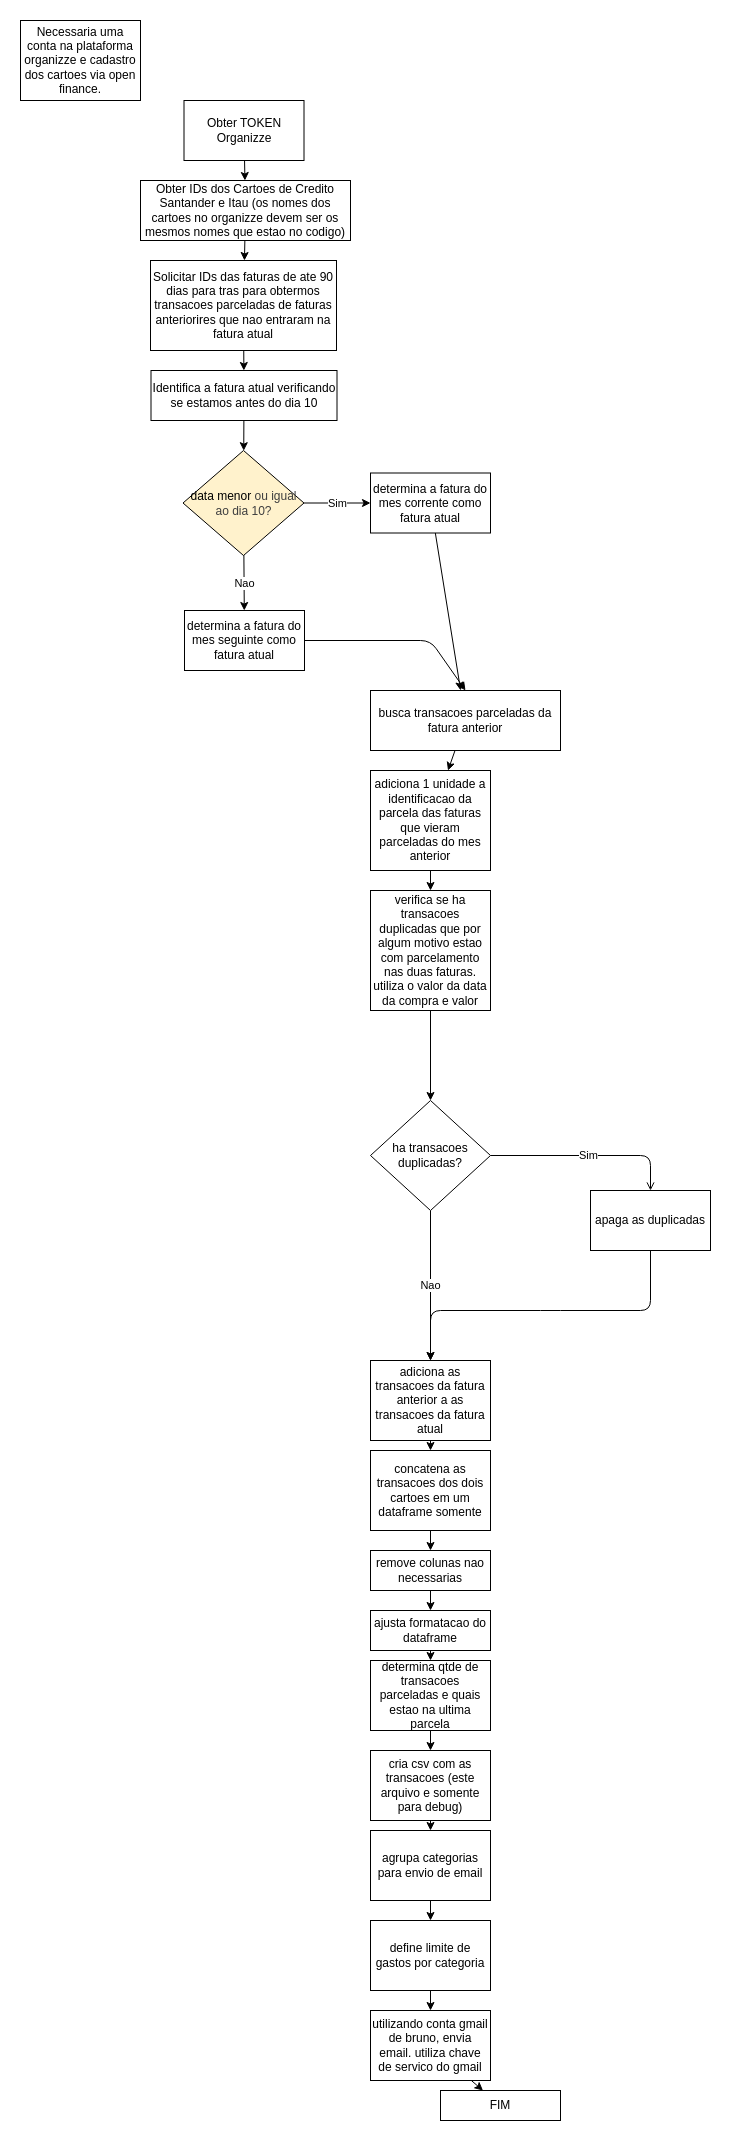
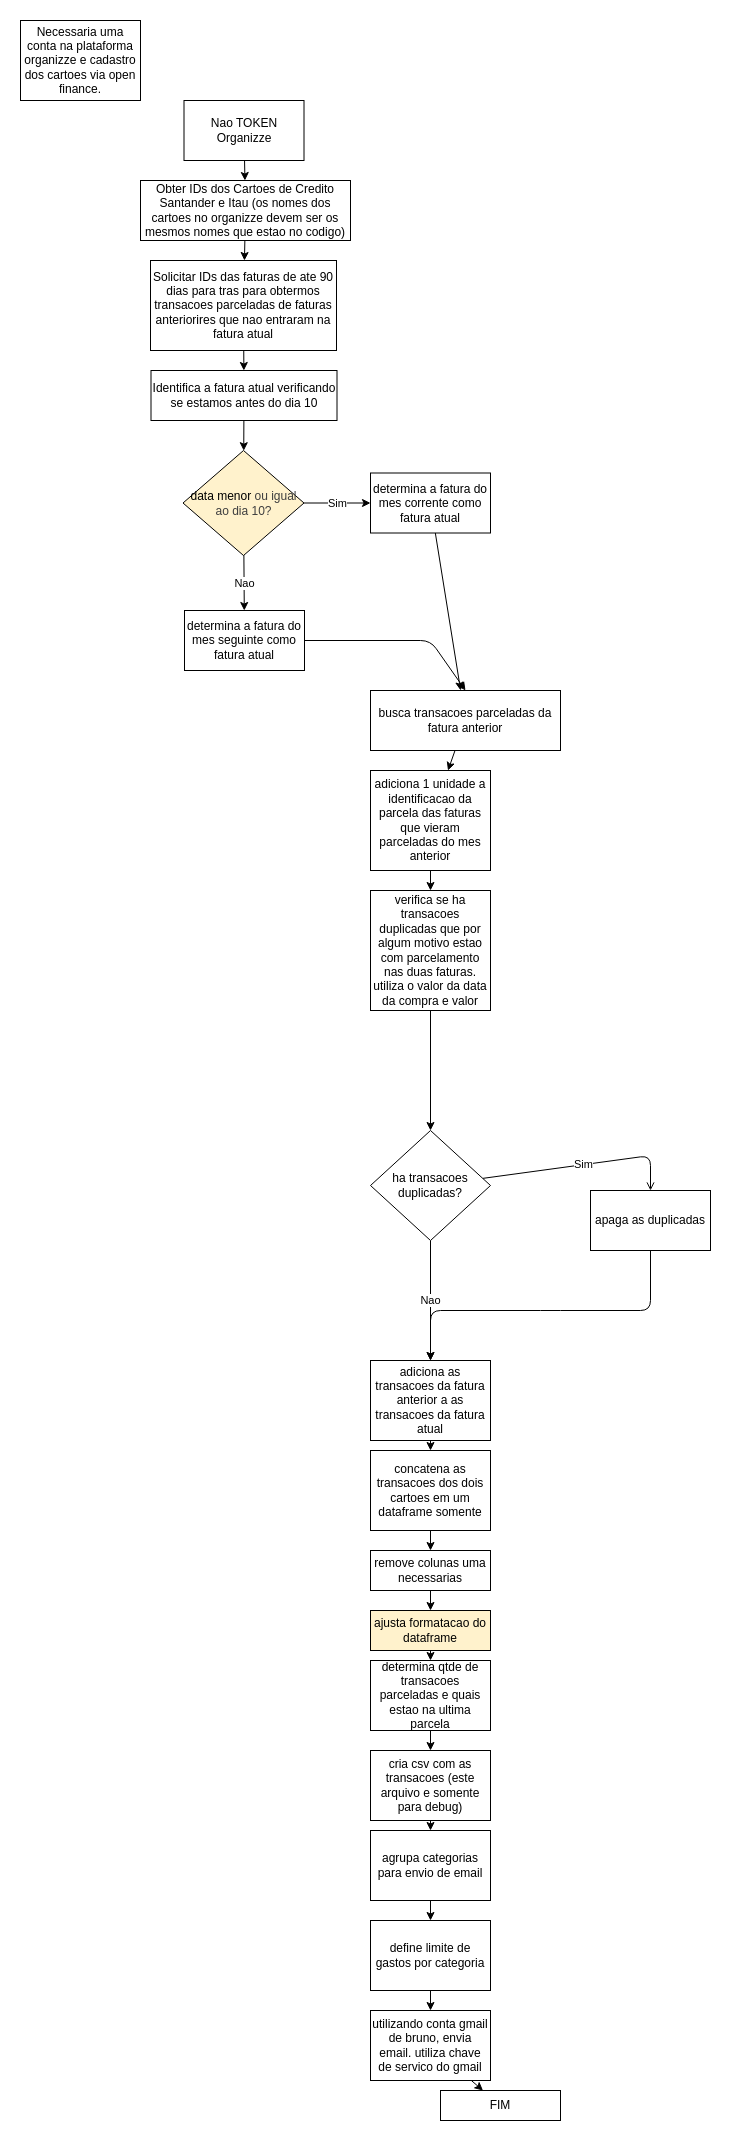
  <mxCell id="0" />
  <mxCell id="1" parent="0" />
  <mxCell id="2" value="" style="edgeStyle=none;html=1;" parent="1" source="3" target="5" edge="1"><mxGeometry relative="1" as="geometry" /></mxCell>
- <mxCell id="3" value="Obter TOKEN Organizze" style="rounded=0;whiteSpace=wrap;html=1;" parent="1" vertex="1"><mxGeometry x="183.5" y="100" width="120" height="60" as="geometry" /></mxCell>
+ <mxCell id="3" value="Nao TOKEN Organizze" style="rounded=0;whiteSpace=wrap;html=1;" parent="1" vertex="1"><mxGeometry x="183.5" y="100" width="120" height="60" as="geometry" /></mxCell>
  <mxCell id="4" value="" style="edgeStyle=none;html=1;" parent="1" source="5" target="8" edge="1"><mxGeometry relative="1" as="geometry" /></mxCell>
  <mxCell id="5" value="Obter IDs dos Cartoes de Credito Santander e Itau (os nomes dos cartoes no organizze devem ser os mesmos nomes que estao no codigo)" style="rounded=0;whiteSpace=wrap;html=1;" parent="1" vertex="1"><mxGeometry x="140" y="180" width="210" height="60" as="geometry" /></mxCell>
  <mxCell id="6" value="Necessaria uma conta na plataforma organizze e cadastro dos cartoes via open finance." style="rounded=0;whiteSpace=wrap;html=1;" parent="1" vertex="1"><mxGeometry x="20" y="20" width="120" height="80" as="geometry" /></mxCell>
  <mxCell id="7" value="" style="edgeStyle=none;html=1;" parent="1" source="8" target="10" edge="1"><mxGeometry relative="1" as="geometry" /></mxCell>
  <mxCell id="8" value="Solicitar IDs das faturas de ate 90 dias para tras para obtermos transacoes parceladas de faturas anteriorires que nao entraram na fatura atual" style="rounded=0;whiteSpace=wrap;html=1;" parent="1" vertex="1"><mxGeometry x="150" y="260" width="186" height="90" as="geometry" /></mxCell>
  <mxCell id="9" value="" style="edgeStyle=none;html=1;" parent="1" source="10" target="13" edge="1"><mxGeometry relative="1" as="geometry" /></mxCell>
  <mxCell id="10" value="Identifica a fatura atual verificando se estamos antes do dia 10" style="rounded=0;whiteSpace=wrap;html=1;" parent="1" vertex="1"><mxGeometry x="150.5" y="370" width="186" height="50" as="geometry" /></mxCell>
  <mxCell id="11" value="Sim" style="edgeStyle=none;html=1;" parent="1" source="13" target="15" edge="1"><mxGeometry relative="1" as="geometry" /></mxCell>
  <mxCell id="12" value="Nao" style="edgeStyle=none;html=1;" parent="1" source="13" target="17" edge="1"><mxGeometry relative="1" as="geometry" /></mxCell>
  <mxCell id="13" value="data menor&amp;nbsp;&lt;span style=&quot;color: rgb(63, 63, 63); background-color: transparent;&quot;&gt;ou igual ao dia 10?&lt;/span&gt;" style="rhombus;whiteSpace=wrap;html=1;rounded=0;align=center;fillColor=#fff2cc;" parent="1" vertex="1"><mxGeometry x="182.5" y="450" width="121" height="105" as="geometry" /></mxCell>
  <mxCell id="14" value="" style="edgeStyle=none;html=1;" parent="1" source="15" target="19" edge="1"><mxGeometry relative="1" as="geometry" /></mxCell>
  <mxCell id="15" value="determina a fatura do mes corrente como fatura atual" style="whiteSpace=wrap;html=1;rounded=0;" parent="1" vertex="1"><mxGeometry x="370" y="472.5" width="120" height="60" as="geometry" /></mxCell>
  <mxCell id="16" style="edgeStyle=none;html=1;entryX=0.5;entryY=0;entryDx=0;entryDy=0;" parent="1" source="17" target="19" edge="1"><mxGeometry relative="1" as="geometry"><Array as="points"><mxPoint x="430" y="640" /></Array></mxGeometry></mxCell>
  <mxCell id="17" value="determina a fatura do mes seguinte como fatura atual" style="whiteSpace=wrap;html=1;rounded=0;" parent="1" vertex="1"><mxGeometry x="184" y="610" width="120" height="60" as="geometry" /></mxCell>
  <mxCell id="18" value="" style="edgeStyle=none;html=1;" parent="1" source="19" target="21" edge="1"><mxGeometry relative="1" as="geometry" /></mxCell>
  <mxCell id="19" value="busca transacoes parceladas da fatura anterior" style="whiteSpace=wrap;html=1;rounded=0;" parent="1" vertex="1"><mxGeometry x="370" y="690" width="190" height="60" as="geometry" /></mxCell>
  <mxCell id="20" value="" style="edgeStyle=none;html=1;" parent="1" source="21" target="23" edge="1"><mxGeometry relative="1" as="geometry" /></mxCell>
  <mxCell id="21" value="adiciona 1 unidade a identificacao da parcela das faturas que vieram parceladas do mes anterior" style="whiteSpace=wrap;html=1;rounded=0;" parent="1" vertex="1"><mxGeometry x="370" y="770" width="120" height="100" as="geometry" /></mxCell>
  <mxCell id="22" value="" style="edgeStyle=none;html=1;" parent="1" source="23" target="26" edge="1"><mxGeometry relative="1" as="geometry" /></mxCell>
  <mxCell id="23" value="verifica se ha transacoes duplicadas que por algum motivo estao com parcelamento nas duas faturas. utiliza o valor da data da compra e valor" style="whiteSpace=wrap;html=1;rounded=0;" parent="1" vertex="1"><mxGeometry x="370" y="890" width="120" height="120" as="geometry" /></mxCell>
  <mxCell id="24" value="Sim" style="edgeStyle=none;html=1;endArrow=open;" parent="1" source="26" target="28" edge="1"><mxGeometry relative="1" as="geometry"><Array as="points"><mxPoint x="650" y="1155" /></Array></mxGeometry></mxCell>
  <mxCell id="25" value="Nao" style="edgeStyle=none;html=1;" parent="1" source="26" target="30" edge="1"><mxGeometry relative="1" as="geometry" /></mxCell>
- <mxCell id="26" value="ha transacoes duplicadas?" style="rhombus;whiteSpace=wrap;html=1;rounded=0;" parent="1" vertex="1"><mxGeometry x="370" y="1100" width="120" height="110" as="geometry" /></mxCell>
+ <mxCell id="26" value="ha transacoes duplicadas?" style="rhombus;whiteSpace=wrap;html=1;rounded=0;" parent="1" vertex="1"><mxGeometry x="370" y="1130" width="120" height="110" as="geometry" /></mxCell>
  <mxCell id="27" style="edgeStyle=none;html=1;entryX=0.5;entryY=0;entryDx=0;entryDy=0;" parent="1" source="28" target="30" edge="1"><mxGeometry relative="1" as="geometry"><Array as="points"><mxPoint x="650" y="1310" /><mxPoint x="550" y="1310" /><mxPoint x="430" y="1310" /></Array></mxGeometry></mxCell>
  <mxCell id="28" value="apaga as duplicadas" style="whiteSpace=wrap;html=1;rounded=0;" parent="1" vertex="1"><mxGeometry x="590" y="1190" width="120" height="60" as="geometry" /></mxCell>
  <mxCell id="29" value="" style="edgeStyle=none;html=1;entryX=0.5;entryY=0;entryDx=0;entryDy=0;" edge="1" parent="1" source="30" target="32"><mxGeometry relative="1" as="geometry"><mxPoint x="430" y="1460" as="targetPoint" /></mxGeometry></mxCell>
  <mxCell id="30" value="&lt;span style=&quot;color: rgb(0, 0, 0);&quot;&gt;adiciona as transacoes da fatura anterior a as transacoes da fatura atual&lt;/span&gt;" style="rounded=0;whiteSpace=wrap;html=1;" parent="1" vertex="1"><mxGeometry x="370" y="1360" width="120" height="80" as="geometry" /></mxCell>
  <mxCell id="31" style="edgeStyle=none;html=1;entryX=0.5;entryY=0;entryDx=0;entryDy=0;" edge="1" parent="1" source="32" target="38"><mxGeometry relative="1" as="geometry" /></mxCell>
  <mxCell id="32" value="concatena as transacoes dos dois cartoes em um dataframe somente" style="rounded=0;whiteSpace=wrap;html=1;" vertex="1" parent="1"><mxGeometry x="370" y="1450" width="120" height="80" as="geometry" /></mxCell>
  <mxCell id="33" value="" style="edgeStyle=none;html=1;" edge="1" parent="1" source="34" target="36"><mxGeometry relative="1" as="geometry" /></mxCell>
- <mxCell id="34" value="ajusta formatacao do dataframe" style="rounded=0;whiteSpace=wrap;html=1;" vertex="1" parent="1"><mxGeometry x="370" y="1610" width="120" height="40" as="geometry" /></mxCell>
+ <mxCell id="34" value="ajusta formatacao do dataframe" style="rounded=0;whiteSpace=wrap;html=1;fillColor=#fff2cc;" vertex="1" parent="1"><mxGeometry x="370" y="1610" width="120" height="40" as="geometry" /></mxCell>
  <mxCell id="35" value="" style="edgeStyle=none;html=1;" edge="1" parent="1" source="36" target="40"><mxGeometry relative="1" as="geometry" /></mxCell>
  <mxCell id="36" value="determina qtde de transacoes parceladas e quais estao na ultima parcela" style="rounded=0;whiteSpace=wrap;html=1;" vertex="1" parent="1"><mxGeometry x="370" y="1660" width="120" height="70" as="geometry" /></mxCell>
  <mxCell id="37" style="edgeStyle=none;html=1;entryX=0.5;entryY=0;entryDx=0;entryDy=0;" edge="1" parent="1" source="38" target="34"><mxGeometry relative="1" as="geometry" /></mxCell>
- <mxCell id="38" value="&lt;span style=&quot;color: rgb(0, 0, 0);&quot;&gt;remove colunas nao necessarias&lt;/span&gt;" style="rounded=0;whiteSpace=wrap;html=1;" vertex="1" parent="1"><mxGeometry x="370" y="1550" width="120" height="40" as="geometry" /></mxCell>
+ <mxCell id="38" value="&lt;span style=&quot;color: rgb(0, 0, 0);&quot;&gt;remove colunas uma necessarias&lt;/span&gt;" style="rounded=0;whiteSpace=wrap;html=1;" vertex="1" parent="1"><mxGeometry x="370" y="1550" width="120" height="40" as="geometry" /></mxCell>
  <mxCell id="39" value="" style="edgeStyle=none;html=1;" edge="1" parent="1" source="40" target="42"><mxGeometry relative="1" as="geometry" /></mxCell>
  <mxCell id="40" value="cria csv com as transacoes (este arquivo e somente para debug)" style="rounded=0;whiteSpace=wrap;html=1;" vertex="1" parent="1"><mxGeometry x="370" y="1750" width="120" height="70" as="geometry" /></mxCell>
  <mxCell id="41" value="" style="edgeStyle=none;html=1;" edge="1" parent="1" source="42" target="44"><mxGeometry relative="1" as="geometry" /></mxCell>
  <mxCell id="42" value="agrupa categorias para envio de email" style="rounded=0;whiteSpace=wrap;html=1;" vertex="1" parent="1"><mxGeometry x="370" y="1830" width="120" height="70" as="geometry" /></mxCell>
  <mxCell id="43" value="" style="edgeStyle=none;html=1;" edge="1" parent="1" source="44" target="46"><mxGeometry relative="1" as="geometry" /></mxCell>
  <mxCell id="44" value="define limite de gastos por categoria" style="rounded=0;whiteSpace=wrap;html=1;" vertex="1" parent="1"><mxGeometry x="370" y="1920" width="120" height="70" as="geometry" /></mxCell>
  <mxCell id="45" value="" style="edgeStyle=none;html=1;" edge="1" parent="1" source="46" target="47"><mxGeometry relative="1" as="geometry" /></mxCell>
  <mxCell id="46" value="utilizando conta gmail de bruno, envia email. utiliza chave de servico do gmail" style="rounded=0;whiteSpace=wrap;html=1;" vertex="1" parent="1"><mxGeometry x="370" y="2010" width="120" height="70" as="geometry" /></mxCell>
  <mxCell id="47" value="FIM" style="rounded=0;whiteSpace=wrap;html=1;" vertex="1" parent="1"><mxGeometry x="440" y="2090" width="120" height="30" as="geometry" /></mxCell>
